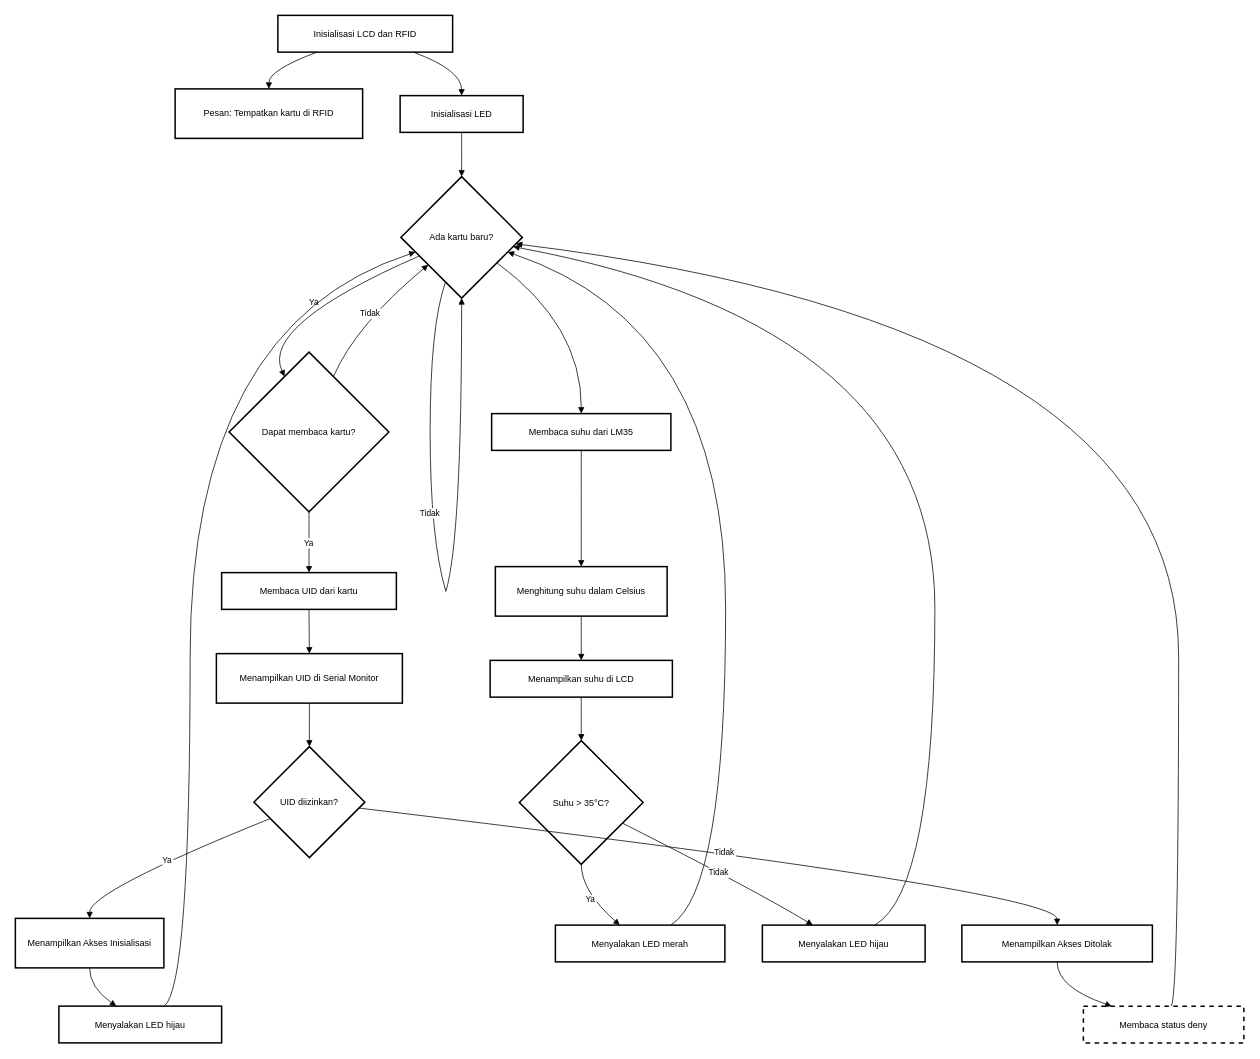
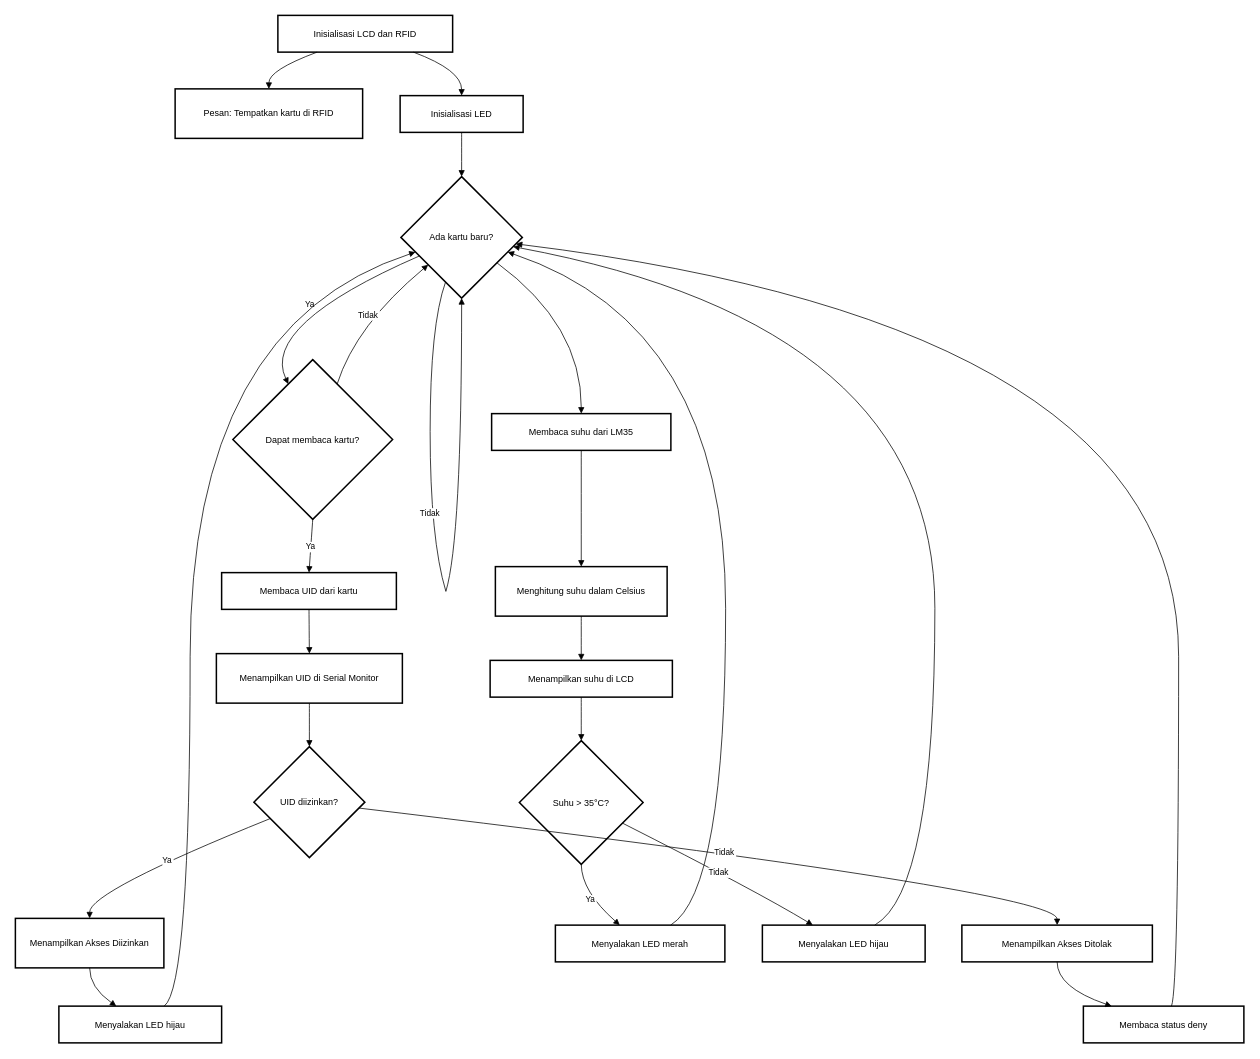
  <mxCell id="0" />
  <mxCell id="1" parent="0" />
  <mxCell id="2" value="Inisialisasi LCD dan RFID" style="whiteSpace=wrap;strokeWidth=2;" vertex="1" parent="1"><mxGeometry x="370" y="20" width="233" height="49" as="geometry" /></mxCell>
  <mxCell id="3" value="Pesan: Tempatkan kartu di RFID" style="whiteSpace=wrap;strokeWidth=2;" vertex="1" parent="1"><mxGeometry x="233" y="118" width="250" height="66" as="geometry" /></mxCell>
  <mxCell id="4" value="Inisialisasi LED" style="whiteSpace=wrap;strokeWidth=2;" vertex="1" parent="1"><mxGeometry x="533" y="127" width="164" height="49" as="geometry" /></mxCell>
  <mxCell id="5" value="Ada kartu baru?" style="rhombus;strokeWidth=2;whiteSpace=wrap;" vertex="1" parent="1"><mxGeometry x="534" y="235" width="162" height="162" as="geometry" /></mxCell>
- <mxCell id="6" value="Dapat membaca kartu?" style="rhombus;strokeWidth=2;whiteSpace=wrap;" vertex="1" parent="1"><mxGeometry x="305" y="469" width="213" height="213" as="geometry" /></mxCell>
+ <mxCell id="6" value="Dapat membaca kartu?" style="rhombus;strokeWidth=2;whiteSpace=wrap;" vertex="1" parent="1"><mxGeometry x="310" y="479" width="213" height="213" as="geometry" /></mxCell>
  <mxCell id="7" value="Membaca UID dari kartu" style="whiteSpace=wrap;strokeWidth=2;" vertex="1" parent="1"><mxGeometry x="295" y="763" width="233" height="49" as="geometry" /></mxCell>
  <mxCell id="8" value="Menampilkan UID di Serial Monitor" style="whiteSpace=wrap;strokeWidth=2;" vertex="1" parent="1"><mxGeometry x="288" y="871" width="248" height="66" as="geometry" /></mxCell>
  <mxCell id="9" value="UID diizinkan?" style="rhombus;strokeWidth=2;whiteSpace=wrap;" vertex="1" parent="1"><mxGeometry x="338" y="995" width="148" height="148" as="geometry" /></mxCell>
- <mxCell id="10" value="Menampilkan Akses Inisialisasi" style="whiteSpace=wrap;strokeWidth=2;" vertex="1" parent="1"><mxGeometry x="20" y="1224" width="198" height="66" as="geometry" /></mxCell>
+ <mxCell id="10" value="Menampilkan Akses Diizinkan" style="whiteSpace=wrap;strokeWidth=2;" vertex="1" parent="1"><mxGeometry x="20" y="1224" width="198" height="66" as="geometry" /></mxCell>
  <mxCell id="11" value="Menyalakan LED hijau" style="whiteSpace=wrap;strokeWidth=2;" vertex="1" parent="1"><mxGeometry x="78" y="1341" width="217" height="49" as="geometry" /></mxCell>
  <mxCell id="12" value="Menampilkan Akses Ditolak" style="whiteSpace=wrap;strokeWidth=2;" vertex="1" parent="1"><mxGeometry x="1282" y="1233" width="254" height="49" as="geometry" /></mxCell>
- <mxCell id="13" value="Membaca status deny" style="whiteSpace=wrap;strokeWidth=2;dashed=1;" vertex="1" parent="1"><mxGeometry x="1444" y="1341" width="214" height="49" as="geometry" /></mxCell>
+ <mxCell id="13" value="Membaca status deny" style="whiteSpace=wrap;strokeWidth=2;" vertex="1" parent="1"><mxGeometry x="1444" y="1341" width="214" height="49" as="geometry" /></mxCell>
  <mxCell id="14" value="Membaca suhu dari LM35" style="whiteSpace=wrap;strokeWidth=2;" vertex="1" parent="1"><mxGeometry x="655" y="551" width="239" height="49" as="geometry" /></mxCell>
  <mxCell id="15" value="Menghitung suhu dalam Celsius" style="whiteSpace=wrap;strokeWidth=2;" vertex="1" parent="1"><mxGeometry x="660" y="755" width="229" height="66" as="geometry" /></mxCell>
  <mxCell id="16" value="Menampilkan suhu di LCD" style="whiteSpace=wrap;strokeWidth=2;" vertex="1" parent="1"><mxGeometry x="653" y="880" width="243" height="49" as="geometry" /></mxCell>
  <mxCell id="17" value="Suhu &gt; 35°C?" style="rhombus;strokeWidth=2;whiteSpace=wrap;" vertex="1" parent="1"><mxGeometry x="692" y="987" width="165" height="165" as="geometry" /></mxCell>
  <mxCell id="18" value="Menyalakan LED merah" style="whiteSpace=wrap;strokeWidth=2;" vertex="1" parent="1"><mxGeometry x="740" y="1233" width="226" height="49" as="geometry" /></mxCell>
  <mxCell id="19" value="Menyalakan LED hijau" style="whiteSpace=wrap;strokeWidth=2;" vertex="1" parent="1"><mxGeometry x="1016" y="1233" width="217" height="49" as="geometry" /></mxCell>
  <mxCell id="20" value="" style="whiteSpace=wrap;strokeWidth=2;" vertex="1" parent="1"><mxGeometry x="573" y="575" as="geometry" /></mxCell>
  <mxCell id="21" value="" style="whiteSpace=wrap;strokeWidth=2;" vertex="1" parent="1"><mxGeometry x="594" y="788" as="geometry" /></mxCell>
  <mxCell id="22" value="" style="curved=1;startArrow=none;endArrow=block;exitX=0.23;exitY=0.99;entryX=0.5;entryY=0.01;rounded=0;" edge="1" parent="1" source="2" target="3"><mxGeometry relative="1" as="geometry"><Array as="points"><mxPoint x="358" y="93" /></Array></mxGeometry></mxCell>
  <mxCell id="23" value="" style="curved=1;startArrow=none;endArrow=block;exitX=0.77;exitY=0.99;entryX=0.5;entryY=0;rounded=0;" edge="1" parent="1" source="2" target="4"><mxGeometry relative="1" as="geometry"><Array as="points"><mxPoint x="615" y="93" /></Array></mxGeometry></mxCell>
  <mxCell id="24" value="" style="curved=1;startArrow=none;endArrow=block;exitX=0.5;exitY=1;entryX=0.5;entryY=0;rounded=0;" edge="1" parent="1" source="4" target="5"><mxGeometry relative="1" as="geometry"><Array as="points" /></mxGeometry></mxCell>
  <mxCell id="25" value="" style="curved=1;startArrow=none;endArrow=none;exitX=0.32;exitY=1;entryX=Infinity;entryY=Infinity;rounded=0;" edge="1" parent="1" source="5" target="20"><mxGeometry relative="1" as="geometry"><Array as="points"><mxPoint x="573" y="433" /></Array></mxGeometry></mxCell>
  <mxCell id="26" value="Tidak" style="curved=1;startArrow=none;endArrow=none;exitX=Infinity;exitY=Infinity;entryX=Infinity;entryY=-Infinity;rounded=0;" edge="1" parent="1" source="20" target="21"><mxGeometry relative="1" as="geometry"><Array as="points"><mxPoint x="573" y="718" /></Array></mxGeometry></mxCell>
  <mxCell id="27" value="" style="curved=1;startArrow=none;endArrow=block;exitX=Infinity;exitY=-Infinity;entryX=0.5;entryY=1;rounded=0;" edge="1" parent="1" source="21" target="5"><mxGeometry relative="1" as="geometry"><Array as="points"><mxPoint x="615" y="718" /></Array></mxGeometry></mxCell>
  <mxCell id="28" value="Ya" style="curved=1;startArrow=none;endArrow=block;exitX=0;exitY=0.72;entryX=0.28;entryY=0;rounded=0;" edge="1" parent="1" source="5" target="6"><mxGeometry relative="1" as="geometry"><Array as="points"><mxPoint x="347" y="433" /></Array></mxGeometry></mxCell>
  <mxCell id="29" value="Tidak" style="curved=1;startArrow=none;endArrow=block;exitX=0.72;exitY=0;entryX=0;entryY=0.91;rounded=0;" edge="1" parent="1" source="6" target="5"><mxGeometry relative="1" as="geometry"><Array as="points"><mxPoint x="474" y="433" /></Array></mxGeometry></mxCell>
  <mxCell id="30" value="Ya" style="curved=1;startArrow=none;endArrow=block;exitX=0.5;exitY=1;entryX=0.5;entryY=0.01;rounded=0;" edge="1" parent="1" source="6" target="7"><mxGeometry relative="1" as="geometry"><Array as="points" /></mxGeometry></mxCell>
  <mxCell id="31" value="" style="curved=1;startArrow=none;endArrow=block;exitX=0.5;exitY=1;entryX=0.5;entryY=0;rounded=0;" edge="1" parent="1" source="7" target="8"><mxGeometry relative="1" as="geometry"><Array as="points" /></mxGeometry></mxCell>
  <mxCell id="32" value="" style="curved=1;startArrow=none;endArrow=block;exitX=0.5;exitY=1;entryX=0.5;entryY=0;rounded=0;" edge="1" parent="1" source="8" target="9"><mxGeometry relative="1" as="geometry"><Array as="points" /></mxGeometry></mxCell>
  <mxCell id="33" value="Ya" style="curved=1;startArrow=none;endArrow=block;exitX=0;exitY=0.71;entryX=0.5;entryY=0.01;rounded=0;" edge="1" parent="1" source="9" target="10"><mxGeometry relative="1" as="geometry"><Array as="points"><mxPoint x="119" y="1188" /></Array></mxGeometry></mxCell>
  <mxCell id="34" value="" style="curved=1;startArrow=none;endArrow=block;exitX=0.5;exitY=1.01;entryX=0.35;entryY=-0.01;rounded=0;" edge="1" parent="1" source="10" target="11"><mxGeometry relative="1" as="geometry"><Array as="points"><mxPoint x="119" y="1316" /></Array></mxGeometry></mxCell>
  <mxCell id="35" value="" style="curved=1;startArrow=none;endArrow=block;exitX=0.65;exitY=-0.01;entryX=0;entryY=0.66;rounded=0;" edge="1" parent="1" source="11" target="5"><mxGeometry relative="1" as="geometry"><Array as="points"><mxPoint x="253" y="1316" /><mxPoint x="253" y="433" /></Array></mxGeometry></mxCell>
  <mxCell id="36" value="Tidak" style="curved=1;startArrow=none;endArrow=block;exitX=1;exitY=0.56;entryX=0.5;entryY=0;rounded=0;" edge="1" parent="1" source="9" target="12"><mxGeometry relative="1" as="geometry"><Array as="points"><mxPoint x="1409" y="1188" /></Array></mxGeometry></mxCell>
  <mxCell id="37" value="" style="curved=1;startArrow=none;endArrow=block;exitX=0.5;exitY=1;entryX=0.17;entryY=-0.01;rounded=0;" edge="1" parent="1" source="12" target="13"><mxGeometry relative="1" as="geometry"><Array as="points"><mxPoint x="1409" y="1316" /></Array></mxGeometry></mxCell>
  <mxCell id="38" value="" style="curved=1;startArrow=none;endArrow=block;exitX=0.55;exitY=-0.01;entryX=1;entryY=0.56;rounded=0;" edge="1" parent="1" source="13" target="5"><mxGeometry relative="1" as="geometry"><Array as="points"><mxPoint x="1571" y="1316" /><mxPoint x="1571" y="433" /></Array></mxGeometry></mxCell>
  <mxCell id="39" value="" style="curved=1;startArrow=none;endArrow=block;exitX=1;exitY=0.86;entryX=0.5;entryY=0;rounded=0;" edge="1" parent="1" source="5" target="14"><mxGeometry relative="1" as="geometry"><Array as="points"><mxPoint x="775" y="433" /></Array></mxGeometry></mxCell>
  <mxCell id="40" value="" style="curved=1;startArrow=none;endArrow=block;exitX=0.5;exitY=1;entryX=0.5;entryY=-0.01;rounded=0;" edge="1" parent="1" source="14" target="15"><mxGeometry relative="1" as="geometry"><Array as="points" /></mxGeometry></mxCell>
  <mxCell id="41" value="" style="curved=1;startArrow=none;endArrow=block;exitX=0.5;exitY=1;entryX=0.5;entryY=-0.01;rounded=0;" edge="1" parent="1" source="15" target="16"><mxGeometry relative="1" as="geometry"><Array as="points" /></mxGeometry></mxCell>
  <mxCell id="42" value="" style="curved=1;startArrow=none;endArrow=block;exitX=0.5;exitY=0.99;entryX=0.5;entryY=0;rounded=0;" edge="1" parent="1" source="16" target="17"><mxGeometry relative="1" as="geometry"><Array as="points" /></mxGeometry></mxCell>
  <mxCell id="43" value="Ya" style="curved=1;startArrow=none;endArrow=block;exitX=0.5;exitY=1;entryX=0.38;entryY=0;rounded=0;" edge="1" parent="1" source="17" target="18"><mxGeometry relative="1" as="geometry"><Array as="points"><mxPoint x="775" y="1188" /></Array></mxGeometry></mxCell>
  <mxCell id="44" value="Tidak" style="curved=1;startArrow=none;endArrow=block;exitX=1;exitY=0.75;entryX=0.31;entryY=0;rounded=0;" edge="1" parent="1" source="17" target="19"><mxGeometry relative="1" as="geometry"><Array as="points"><mxPoint x="1009" y="1188" /></Array></mxGeometry></mxCell>
  <mxCell id="45" value="" style="curved=1;startArrow=none;endArrow=block;exitX=0.68;exitY=0;entryX=1;entryY=0.66;rounded=0;" edge="1" parent="1" source="18" target="5"><mxGeometry relative="1" as="geometry"><Array as="points"><mxPoint x="967" y="1188" /><mxPoint x="967" y="433" /></Array></mxGeometry></mxCell>
  <mxCell id="46" value="" style="curved=1;startArrow=none;endArrow=block;exitX=0.69;exitY=0;entryX=1;entryY=0.59;rounded=0;" edge="1" parent="1" source="19" target="5"><mxGeometry relative="1" as="geometry"><Array as="points"><mxPoint x="1246" y="1188" /><mxPoint x="1246" y="433" /></Array></mxGeometry></mxCell>
